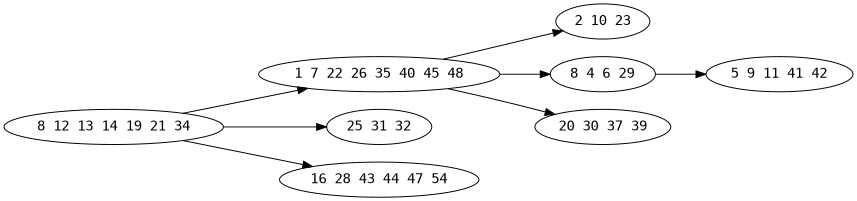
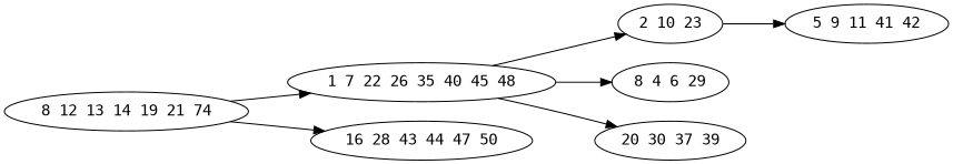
  digraph {
    fontname="DejaVu Sans Mono"
    rankdir=LR
    node [fontname="DejaVu Sans Mono"]
    edge [fontname="DejaVu Sans Mono"]
-   n1 [label="8 12 13 14 19 21 34"]
+   n1 [label="8 12 13 14 19 21 74"]
    n2 [label="1 7 22 26 35 40 45 48"]
-   n3 [label="25 31 32"]
-   n4 [label="16 28 43 44 47 54"]
+   n4 [label="16 28 43 44 47 50"]
    n5 [label="2 10 23"]
    n6 [label="8 4 6 29"]
    n7 [label="20 30 37 39"]
    n8 [label="5 9 11 41 42"]
    n1 -> n2
-   n1 -> n3
    n1 -> n4
    n2 -> n5
    n2 -> n6
    n2 -> n7
-   n6 -> n8
+   n5 -> n8
  }
